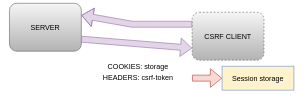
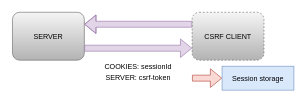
  <mxCell id="0" />
  <mxCell id="1" parent="0" />
  <mxCell id="2" value="CSRF CLIENT" style="rounded=1;fillColor=#f5f5f5;strokeColor=#666666;gradientColor=#b3b3b3;fontColor=#000000;dashed=1;" parent="1" vertex="1"><mxGeometry x="320" y="20" width="120" height="80" as="geometry" /></mxCell>
- <mxCell id="3" value="SERVER" style="rounded=1;fillColor=#f5f5f5;strokeColor=#666666;gradientColor=#b3b3b3;fontColor=#000000;" parent="1" vertex="1"><mxGeometry x="15" y="5" width="120" height="80" as="geometry" /></mxCell>
+ <mxCell id="3" value="SERVER" style="rounded=1;fillColor=#f5f5f5;strokeColor=#666666;gradientColor=#b3b3b3;fontColor=#000000;" parent="1" vertex="1"><mxGeometry x="20" y="20" width="120" height="80" as="geometry" /></mxCell>
  <mxCell id="4" value="" style="shape=flexArrow;endArrow=classic;shadow=0;fontFamily=Helvetica;entryX=0;entryY=0.75;entryDx=0;entryDy=0;exitX=1;exitY=0.75;exitDx=0;exitDy=0;deletable=1;comic=0;orthogonalLoop=0;ignoreEdge=0;flowAnimation=0;noJump=0;cloneable=1;movable=1;bendable=1;backgroundOutline=0;metaEdit=0;fillColor=#e1d5e7;strokeColor=#9673a6;fontColor=#000000;" parent="1" source="3" target="2" edge="1"><mxGeometry width="50" height="50" relative="1" as="geometry"><mxPoint x="140" y="85" as="sourcePoint" /><mxPoint x="190" y="35" as="targetPoint" /></mxGeometry></mxCell>
  <mxCell id="5" value="" style="shape=flexArrow;endArrow=classic;shadow=0;fontFamily=Helvetica;entryX=1;entryY=0.25;entryDx=0;entryDy=0;exitX=0;exitY=0.25;exitDx=0;exitDy=0;fillColor=#e1d5e7;strokeColor=#9673a6;fontColor=#000000;" parent="1" source="2" target="3" edge="1"><mxGeometry width="50" height="50" relative="1" as="geometry"><mxPoint x="300" y="40" as="sourcePoint" /><mxPoint x="150" y="40" as="targetPoint" /><Array as="points"><mxPoint x="260" y="40" /><mxPoint x="220" y="40" /></Array></mxGeometry></mxCell>
- <mxCell id="6" value="COOKIES: storage" style="text;strokeColor=none;fillColor=none;align=center;verticalAlign=middle;rounded=0;fontFamily=Helvetica;fontColor=#000000;" parent="1" vertex="1"><mxGeometry x="100" y="100" width="260" height="20" as="geometry" /></mxCell>
+ <mxCell id="6" value="COOKIES: sessionId" style="text;strokeColor=none;fillColor=none;align=center;verticalAlign=middle;rounded=0;fontFamily=Helvetica;fontColor=#000000;" parent="1" vertex="1"><mxGeometry x="100" y="100" width="260" height="20" as="geometry" /></mxCell>
  <mxCell id="7" value="" style="edgeStyle=none;shape=flexArrow;comic=0;orthogonalLoop=1;jettySize=auto;shadow=0;fillColor=#fad9d5;strokeColor=#ae4132;fontColor=#000000;" parent="1" edge="1"><mxGeometry relative="1" as="geometry"><mxPoint x="370" y="130" as="targetPoint" /><mxPoint x="320" y="130" as="sourcePoint" /></mxGeometry></mxCell>
- <mxCell id="8" value="Session storage" style="rounded=0;fontFamily=Helvetica;strokeColor=#6c8ebf;fillColor=#fff2cc;fontColor=#000000;" parent="1" vertex="1"><mxGeometry x="370" y="110" width="120" height="40" as="geometry" /></mxCell>
- <mxCell id="9" value="HEADERS: csrf-token" style="text;html=1;strokeColor=none;fillColor=none;align=center;verticalAlign=middle;whiteSpace=wrap;rounded=0;" vertex="1" parent="1"><mxGeometry x="140" y="120" width="180" height="20" as="geometry" /></mxCell>
+ <mxCell id="8" value="Session storage" style="rounded=0;fontFamily=Helvetica;strokeColor=#6c8ebf;fillColor=#dae8fc;fontColor=#000000;" parent="1" vertex="1"><mxGeometry x="370" y="110" width="120" height="40" as="geometry" /></mxCell>
+ <mxCell id="9" value="SERVER: csrf-token" style="text;html=1;strokeColor=none;fillColor=none;align=center;verticalAlign=middle;whiteSpace=wrap;rounded=0;" vertex="1" parent="1"><mxGeometry x="140" y="120" width="180" height="20" as="geometry" /></mxCell>
